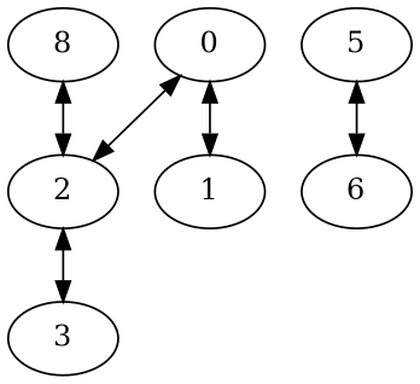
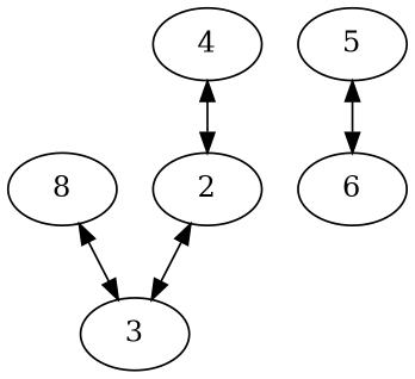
  digraph {
    edge [dir=both]
    n1 [label=8]
    2
    3
    5
    6
-   0
-   1
-   n1 -> 2
+   0 [label=4]
+   n1 -> 3
    2 -> 3
    5 -> 6
    0 -> 2
-   0 -> 1
  }
